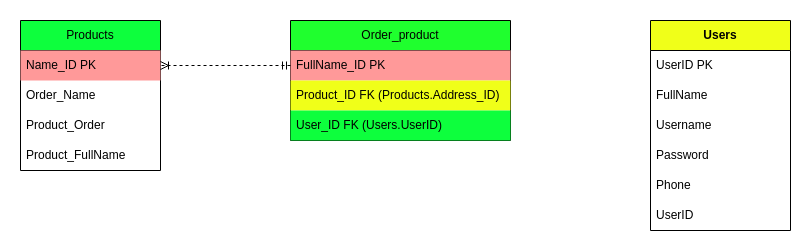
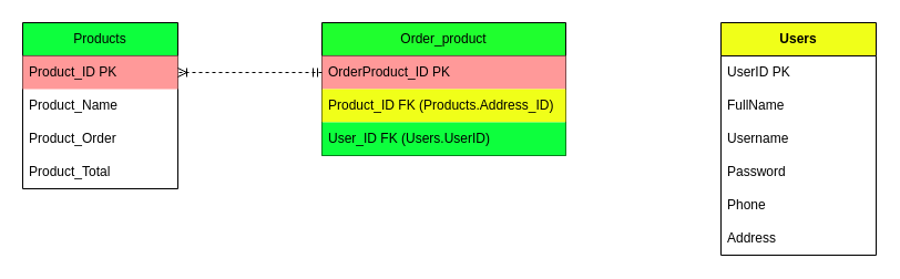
  <mxCell id="0" />
  <mxCell id="1" parent="0" />
  <mxCell id="2" value="&lt;b&gt;Users&lt;/b&gt;" style="swimlane;fontStyle=0;childLayout=stackLayout;horizontal=1;startSize=30;horizontalStack=0;resizeParent=1;resizeParentMax=0;resizeLast=0;collapsible=1;marginBottom=0;whiteSpace=wrap;html=1;fillColor=#F0FF19;" vertex="1" parent="1"><mxGeometry x="650" y="20" width="140" height="210" as="geometry"><mxRectangle x="30" y="80" width="70" height="30" as="alternateBounds" /></mxGeometry></mxCell>
  <mxCell id="3" value="UserID PK" style="text;strokeColor=none;fillColor=none;align=left;verticalAlign=middle;spacingLeft=4;spacingRight=4;overflow=hidden;points=[[0,0.5],[1,0.5]];portConstraint=eastwest;rotatable=0;whiteSpace=wrap;html=1;" vertex="1" parent="2"><mxGeometry y="30" width="140" height="30" as="geometry" /></mxCell>
  <mxCell id="4" value="FullName" style="text;strokeColor=none;fillColor=none;align=left;verticalAlign=middle;spacingLeft=4;spacingRight=4;overflow=hidden;points=[[0,0.5],[1,0.5]];portConstraint=eastwest;rotatable=0;whiteSpace=wrap;html=1;" vertex="1" parent="2"><mxGeometry y="60" width="140" height="30" as="geometry" /></mxCell>
  <mxCell id="5" value="Username" style="text;strokeColor=none;fillColor=none;align=left;verticalAlign=middle;spacingLeft=4;spacingRight=4;overflow=hidden;points=[[0,0.5],[1,0.5]];portConstraint=eastwest;rotatable=0;whiteSpace=wrap;html=1;" vertex="1" parent="2"><mxGeometry y="90" width="140" height="30" as="geometry" /></mxCell>
  <mxCell id="6" value="Password" style="text;strokeColor=none;fillColor=none;align=left;verticalAlign=middle;spacingLeft=4;spacingRight=4;overflow=hidden;points=[[0,0.5],[1,0.5]];portConstraint=eastwest;rotatable=0;whiteSpace=wrap;html=1;" vertex="1" parent="2"><mxGeometry y="120" width="140" height="30" as="geometry" /></mxCell>
  <mxCell id="7" value="Phone" style="text;strokeColor=none;fillColor=none;align=left;verticalAlign=middle;spacingLeft=4;spacingRight=4;overflow=hidden;points=[[0,0.5],[1,0.5]];portConstraint=eastwest;rotatable=0;whiteSpace=wrap;html=1;" vertex="1" parent="2"><mxGeometry y="150" width="140" height="30" as="geometry" /></mxCell>
- <mxCell id="8" value="UserID" style="text;strokeColor=none;fillColor=none;align=left;verticalAlign=middle;spacingLeft=4;spacingRight=4;overflow=hidden;points=[[0,0.5],[1,0.5]];portConstraint=eastwest;rotatable=0;whiteSpace=wrap;html=1;" vertex="1" parent="2"><mxGeometry y="180" width="140" height="30" as="geometry" /></mxCell>
+ <mxCell id="8" value="Address" style="text;strokeColor=none;fillColor=none;align=left;verticalAlign=middle;spacingLeft=4;spacingRight=4;overflow=hidden;points=[[0,0.5],[1,0.5]];portConstraint=eastwest;rotatable=0;whiteSpace=wrap;html=1;" vertex="1" parent="2"><mxGeometry y="180" width="140" height="30" as="geometry" /></mxCell>
  <mxCell id="9" value="Products" style="swimlane;fontStyle=0;childLayout=stackLayout;horizontal=1;startSize=30;horizontalStack=0;resizeParent=1;resizeParentMax=0;resizeLast=0;collapsible=1;marginBottom=0;whiteSpace=wrap;html=1;fillColor=#0DFF3D;" vertex="1" parent="1"><mxGeometry x="20" y="20" width="140" height="150" as="geometry" /></mxCell>
- <mxCell id="10" value="Name_ID PK" style="text;strokeColor=none;fillColor=#FF9999;align=left;verticalAlign=middle;spacingLeft=4;spacingRight=4;overflow=hidden;points=[[0,0.5],[1,0.5]];portConstraint=eastwest;rotatable=0;whiteSpace=wrap;html=1;" vertex="1" parent="9"><mxGeometry y="30" width="140" height="30" as="geometry" /></mxCell>
- <mxCell id="11" value="Order_Name" style="text;strokeColor=none;fillColor=none;align=left;verticalAlign=middle;spacingLeft=4;spacingRight=4;overflow=hidden;points=[[0,0.5],[1,0.5]];portConstraint=eastwest;rotatable=0;whiteSpace=wrap;html=1;" vertex="1" parent="9"><mxGeometry y="60" width="140" height="30" as="geometry" /></mxCell>
+ <mxCell id="10" value="Product_ID PK" style="text;strokeColor=none;fillColor=#FF9999;align=left;verticalAlign=middle;spacingLeft=4;spacingRight=4;overflow=hidden;points=[[0,0.5],[1,0.5]];portConstraint=eastwest;rotatable=0;whiteSpace=wrap;html=1;" vertex="1" parent="9"><mxGeometry y="30" width="140" height="30" as="geometry" /></mxCell>
+ <mxCell id="11" value="Product_Name" style="text;strokeColor=none;fillColor=none;align=left;verticalAlign=middle;spacingLeft=4;spacingRight=4;overflow=hidden;points=[[0,0.5],[1,0.5]];portConstraint=eastwest;rotatable=0;whiteSpace=wrap;html=1;" vertex="1" parent="9"><mxGeometry y="60" width="140" height="30" as="geometry" /></mxCell>
  <mxCell id="12" value="Product_Order" style="text;strokeColor=none;fillColor=none;align=left;verticalAlign=middle;spacingLeft=4;spacingRight=4;overflow=hidden;points=[[0,0.5],[1,0.5]];portConstraint=eastwest;rotatable=0;whiteSpace=wrap;html=1;" vertex="1" parent="9"><mxGeometry y="90" width="140" height="30" as="geometry" /></mxCell>
- <mxCell id="13" value="Product_FullName" style="text;strokeColor=none;fillColor=none;align=left;verticalAlign=middle;spacingLeft=4;spacingRight=4;overflow=hidden;points=[[0,0.5],[1,0.5]];portConstraint=eastwest;rotatable=0;whiteSpace=wrap;html=1;" vertex="1" parent="9"><mxGeometry y="120" width="140" height="30" as="geometry" /></mxCell>
+ <mxCell id="13" value="Product_Total" style="text;strokeColor=none;fillColor=none;align=left;verticalAlign=middle;spacingLeft=4;spacingRight=4;overflow=hidden;points=[[0,0.5],[1,0.5]];portConstraint=eastwest;rotatable=0;whiteSpace=wrap;html=1;" vertex="1" parent="9"><mxGeometry y="120" width="140" height="30" as="geometry" /></mxCell>
  <mxCell id="14" value="Order_product" style="swimlane;fontStyle=0;childLayout=stackLayout;horizontal=1;startSize=30;horizontalStack=0;resizeParent=1;resizeParentMax=0;resizeLast=0;collapsible=1;marginBottom=0;whiteSpace=wrap;html=1;fillColor=#1FFF2E;" vertex="1" parent="1"><mxGeometry x="290" y="20" width="220" height="120" as="geometry" /></mxCell>
- <mxCell id="15" value="FullName_ID PK" style="text;strokeColor=none;fillColor=#FF9999;align=left;verticalAlign=middle;spacingLeft=4;spacingRight=4;overflow=hidden;points=[[0,0.5],[1,0.5]];portConstraint=eastwest;rotatable=0;whiteSpace=wrap;html=1;" vertex="1" parent="14"><mxGeometry y="30" width="220" height="30" as="geometry" /></mxCell>
+ <mxCell id="15" value="OrderProduct_ID PK" style="text;strokeColor=none;fillColor=#FF9999;align=left;verticalAlign=middle;spacingLeft=4;spacingRight=4;overflow=hidden;points=[[0,0.5],[1,0.5]];portConstraint=eastwest;rotatable=0;whiteSpace=wrap;html=1;" vertex="1" parent="14"><mxGeometry y="30" width="220" height="30" as="geometry" /></mxCell>
  <mxCell id="16" value="Product_ID FK (Products.Address_ID)" style="text;strokeColor=none;fillColor=#F0FF19;align=left;verticalAlign=middle;spacingLeft=4;spacingRight=4;overflow=hidden;points=[[0,0.5],[1,0.5]];portConstraint=eastwest;rotatable=0;whiteSpace=wrap;html=1;" vertex="1" parent="14"><mxGeometry y="60" width="220" height="30" as="geometry" /></mxCell>
  <mxCell id="17" value="User_ID FK (Users.UserID)" style="text;strokeColor=none;fillColor=#0DFF3D;align=left;verticalAlign=middle;spacingLeft=4;spacingRight=4;overflow=hidden;points=[[0,0.5],[1,0.5]];portConstraint=eastwest;rotatable=0;whiteSpace=wrap;html=1;" vertex="1" parent="14"><mxGeometry y="90" width="220" height="30" as="geometry" /></mxCell>
  <mxCell id="18" value="" style="edgeStyle=entityRelationEdgeStyle;fontSize=12;html=1;endArrow=ERoneToMany;startArrow=ERmandOne;rounded=0;dashed=1;" edge="1" parent="1" source="15" target="10"><mxGeometry width="100" height="100" relative="1" as="geometry"><mxPoint x="180" y="210" as="sourcePoint" /><mxPoint x="590" y="80" as="targetPoint" /></mxGeometry></mxCell>
